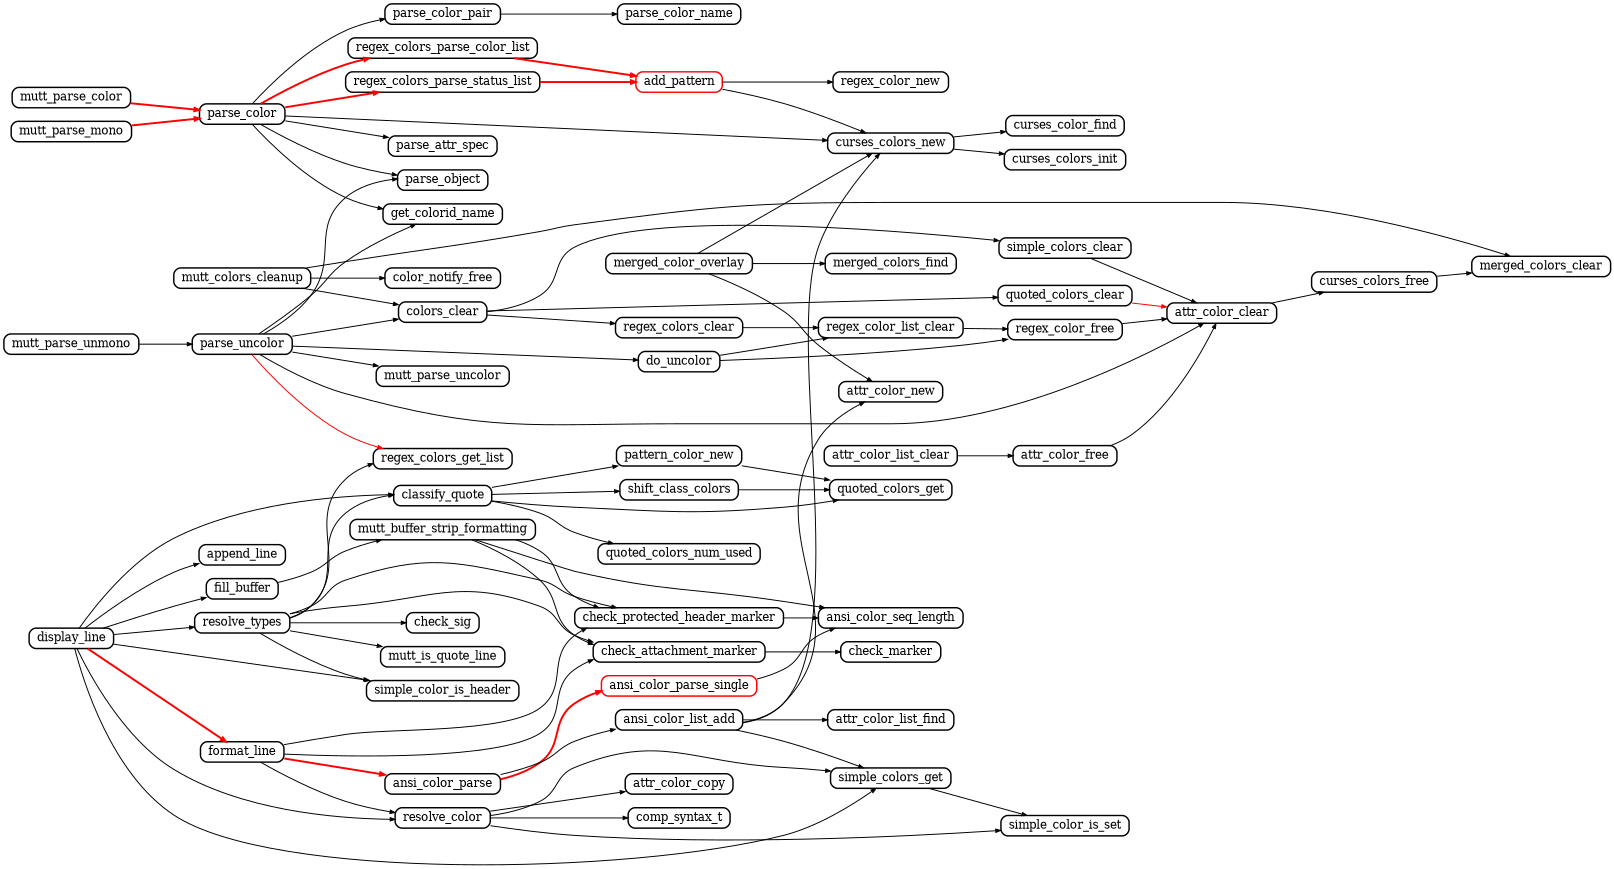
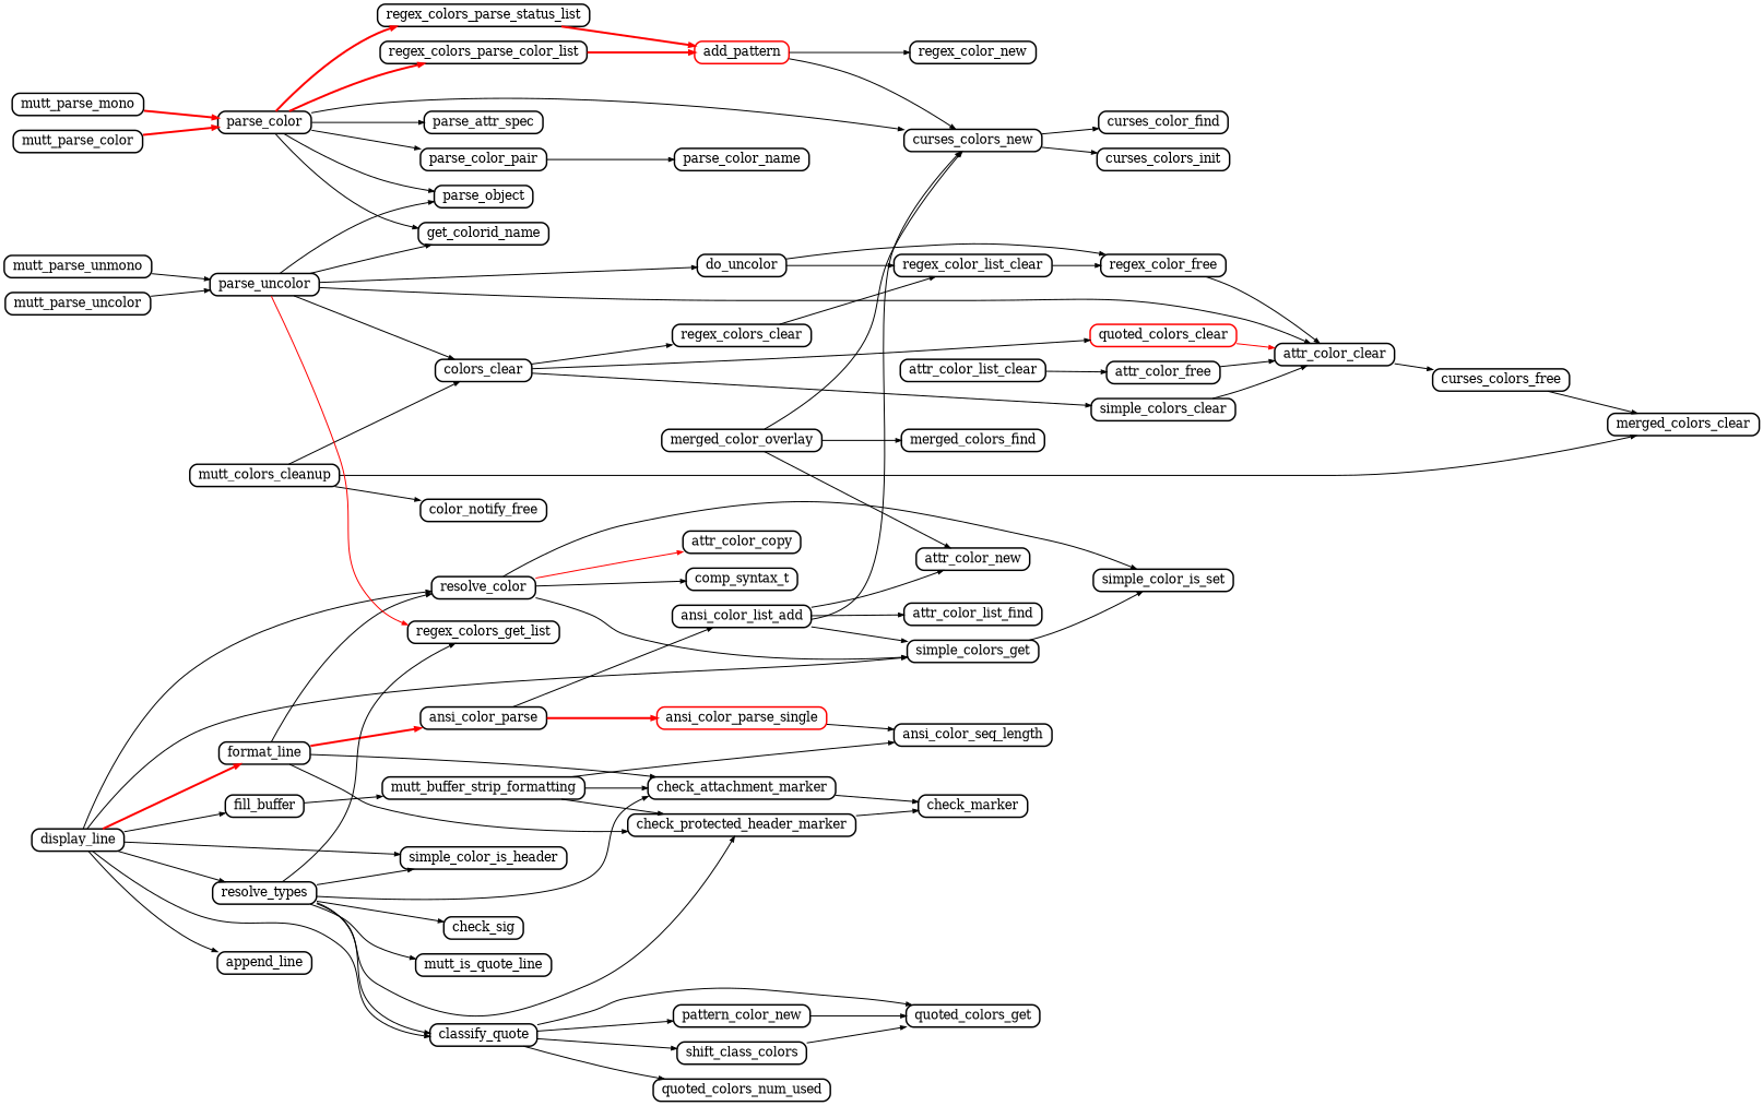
  digraph {
    compound=true
    nodesep=0.2
    rankdir=LR
    ranksep=0.5
    node [color="#000000" fillcolor="#ffffff" fontsize=12 penwidth=1.5 shape=box style="rounded,filled"]
    edge [arrowsize=0.5 color="#000000" penwidth=1.0]
    add_pattern [color="#ff0000" height=0.2]
    curses_colors_new [height=0.2]
    regex_color_new [height=0.2]
    curses_colors_init [height=0.2]
    curses_color_find [height=0.2]
    regex_color_free [height=0.2]
    attr_color_clear [height=0.2]
    ansi_color_parse_single [color="#ff0000" height=0.2]
    ansi_color_seq_length [height=0.2]
    regex_colors_parse_color_list [height=0.2]
    regex_colors_parse_status_list [height=0.2]
    parse_color [height=0.2]
    get_colorid_name [height=0.2]
    parse_attr_spec [height=0.2]
    parse_color_pair [height=0.2]
    parse_object [height=0.2]
    parse_color_name [height=0.2]
    mutt_parse_color [height=0.2]
    mutt_parse_mono [height=0.2]
    ansi_color_parse [height=0.2]
    ansi_color_list_add [height=0.2]
    simple_colors_get [height=0.2]
    attr_color_list_find [height=0.2]
    attr_color_new [height=0.2]
    format_line [height=0.2]
    check_attachment_marker [height=0.2]
    check_protected_header_marker [height=0.2]
    resolve_color [height=0.2]
    check_marker [height=0.2]
    attr_color_copy [height=0.2]
    comp_syntax_t [height=0.2]
    simple_color_is_set [height=0.2]
    display_line [height=0.2]
    classify_quote [height=0.2]
    append_line [height=0.2]
    fill_buffer [height=0.2]
    resolve_types [height=0.2]
    simple_color_is_header [height=0.2]
    n39 [height=0.2 label=pattern_color_new]
    quoted_colors_get [height=0.2]
    quoted_colors_num_used [height=0.2]
    shift_class_colors [height=0.2]
    mutt_buffer_strip_formatting [height=0.2]
    regex_colors_get_list [height=0.2]
    check_sig [height=0.2]
    mutt_is_quote_line [height=0.2]
    curses_colors_free [height=0.2]
    merged_colors_clear [height=0.2]
    attr_color_free [height=0.2]
    attr_color_list_clear [height=0.2]
    colors_clear [height=0.2]
-   quoted_colors_clear [height=0.2]
+   quoted_colors_clear [color="#ff0000" height=0.2]
    regex_colors_clear [height=0.2]
    simple_colors_clear [height=0.2]
    regex_color_list_clear [height=0.2]
    do_uncolor [height=0.2]
    merged_color_overlay [height=0.2]
    merged_colors_find [height=0.2]
    mutt_colors_cleanup [height=0.2]
    color_notify_free [height=0.2]
    mutt_parse_uncolor [height=0.2]
    parse_uncolor [height=0.2]
    mutt_parse_unmono [height=0.2]
    add_pattern -> curses_colors_new
    add_pattern -> regex_color_new
    curses_colors_new -> curses_colors_init
    curses_colors_new -> curses_color_find
    regex_color_free -> attr_color_clear
    attr_color_clear -> curses_colors_free
    ansi_color_parse_single -> ansi_color_seq_length
    regex_colors_parse_color_list -> add_pattern [color="#ff0000" penwidth=2.0]
    regex_colors_parse_status_list -> add_pattern [color="#ff0000" penwidth=2.0]
    parse_color -> curses_colors_new
    parse_color -> regex_colors_parse_color_list [color="#ff0000" penwidth=2.0]
    parse_color -> regex_colors_parse_status_list [color="#ff0000" penwidth=2.0]
    parse_color -> get_colorid_name
    parse_color -> parse_attr_spec
    parse_color -> parse_color_pair
    parse_color -> parse_object
    parse_color_pair -> parse_color_name
    mutt_parse_color -> parse_color [color="#ff0000" penwidth=2.0]
    mutt_parse_mono -> parse_color [color="#ff0000" penwidth=2.0]
    ansi_color_parse -> ansi_color_parse_single [color="#ff0000" penwidth=2.0]
    ansi_color_parse -> ansi_color_list_add
    ansi_color_list_add -> curses_colors_new
    ansi_color_list_add -> simple_colors_get
    ansi_color_list_add -> attr_color_list_find
    ansi_color_list_add -> attr_color_new
    simple_colors_get -> simple_color_is_set
    format_line -> ansi_color_parse [color="#ff0000" penwidth=2.0]
    format_line -> check_attachment_marker
    format_line -> check_protected_header_marker
    format_line -> resolve_color
    check_attachment_marker -> check_marker
-   check_protected_header_marker -> ansi_color_seq_length
+   check_protected_header_marker -> check_marker
    resolve_color -> simple_colors_get
-   resolve_color -> attr_color_copy
+   resolve_color -> attr_color_copy [color="#ff0000"]
    resolve_color -> comp_syntax_t
    resolve_color -> simple_color_is_set
    display_line -> simple_colors_get
    display_line -> format_line [color="#ff0000" penwidth=2.0]
    display_line -> resolve_color
    display_line -> classify_quote
    display_line -> append_line
    display_line -> fill_buffer
    display_line -> resolve_types
    display_line -> simple_color_is_header
    classify_quote -> n39
    classify_quote -> quoted_colors_get
    classify_quote -> quoted_colors_num_used
    classify_quote -> shift_class_colors
    fill_buffer -> mutt_buffer_strip_formatting
    resolve_types -> check_attachment_marker
    resolve_types -> check_protected_header_marker
    resolve_types -> classify_quote
    resolve_types -> simple_color_is_header
    resolve_types -> regex_colors_get_list
    resolve_types -> check_sig
    resolve_types -> mutt_is_quote_line
    n39 -> quoted_colors_get
    shift_class_colors -> quoted_colors_get
    mutt_buffer_strip_formatting -> ansi_color_seq_length
    mutt_buffer_strip_formatting -> check_attachment_marker
    mutt_buffer_strip_formatting -> check_protected_header_marker
    curses_colors_free -> merged_colors_clear
    attr_color_free -> attr_color_clear
    attr_color_list_clear -> attr_color_free
    colors_clear -> quoted_colors_clear
    colors_clear -> regex_colors_clear
    colors_clear -> simple_colors_clear
    quoted_colors_clear -> attr_color_clear [color="#ff0000"]
    regex_colors_clear -> regex_color_list_clear
    simple_colors_clear -> attr_color_clear
    regex_color_list_clear -> regex_color_free
    do_uncolor -> regex_color_free
    do_uncolor -> regex_color_list_clear
    merged_color_overlay -> curses_colors_new
    merged_color_overlay -> attr_color_new
    merged_color_overlay -> merged_colors_find
    mutt_colors_cleanup -> merged_colors_clear
    mutt_colors_cleanup -> colors_clear
    mutt_colors_cleanup -> color_notify_free
-   parse_uncolor -> mutt_parse_uncolor
+   mutt_parse_uncolor -> parse_uncolor
    parse_uncolor -> attr_color_clear
    parse_uncolor -> get_colorid_name
    parse_uncolor -> parse_object
    parse_uncolor -> regex_colors_get_list [color="#ff0000"]
    parse_uncolor -> colors_clear
    parse_uncolor -> do_uncolor
    mutt_parse_unmono -> parse_uncolor
  }
